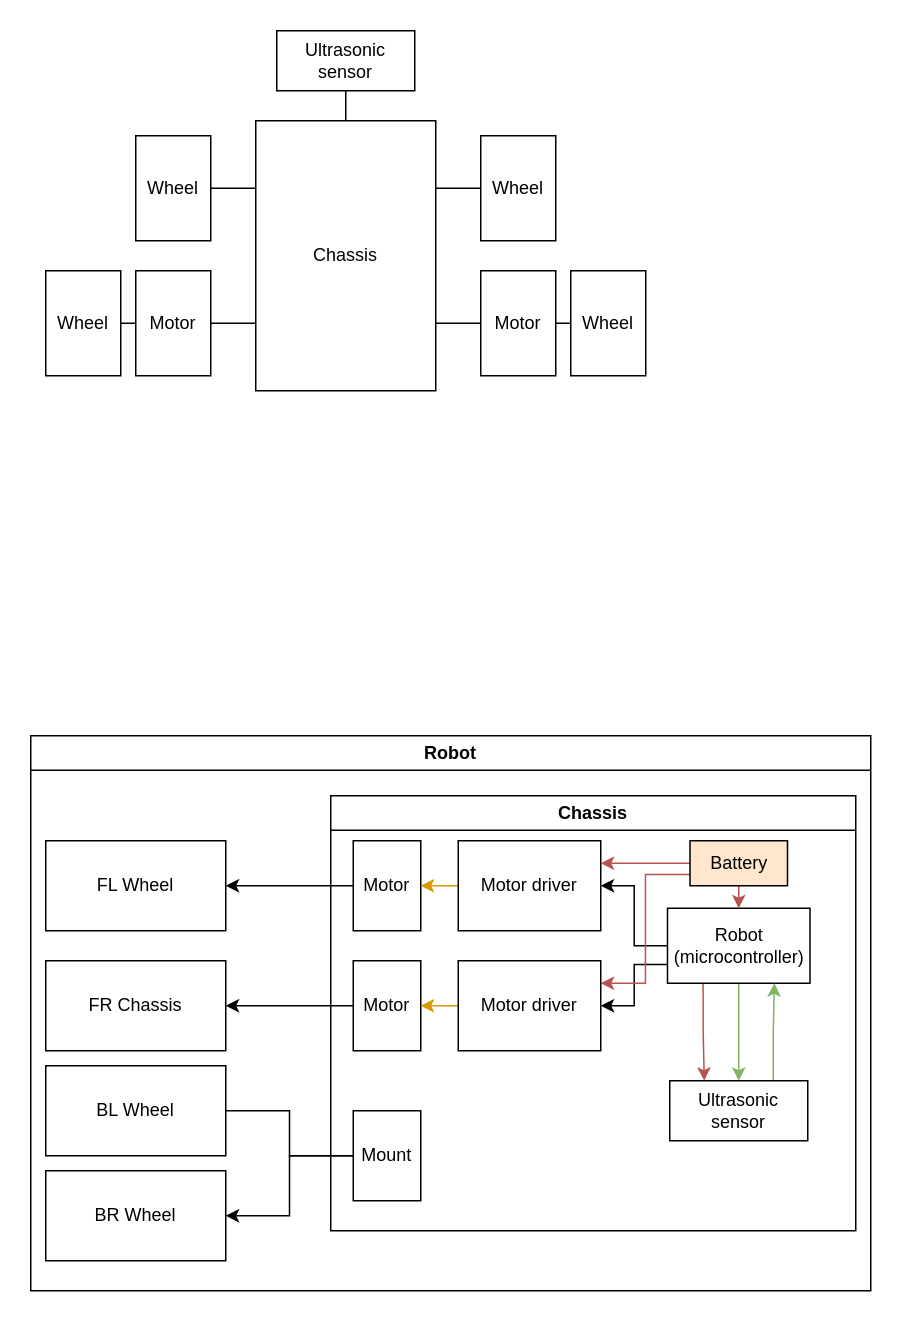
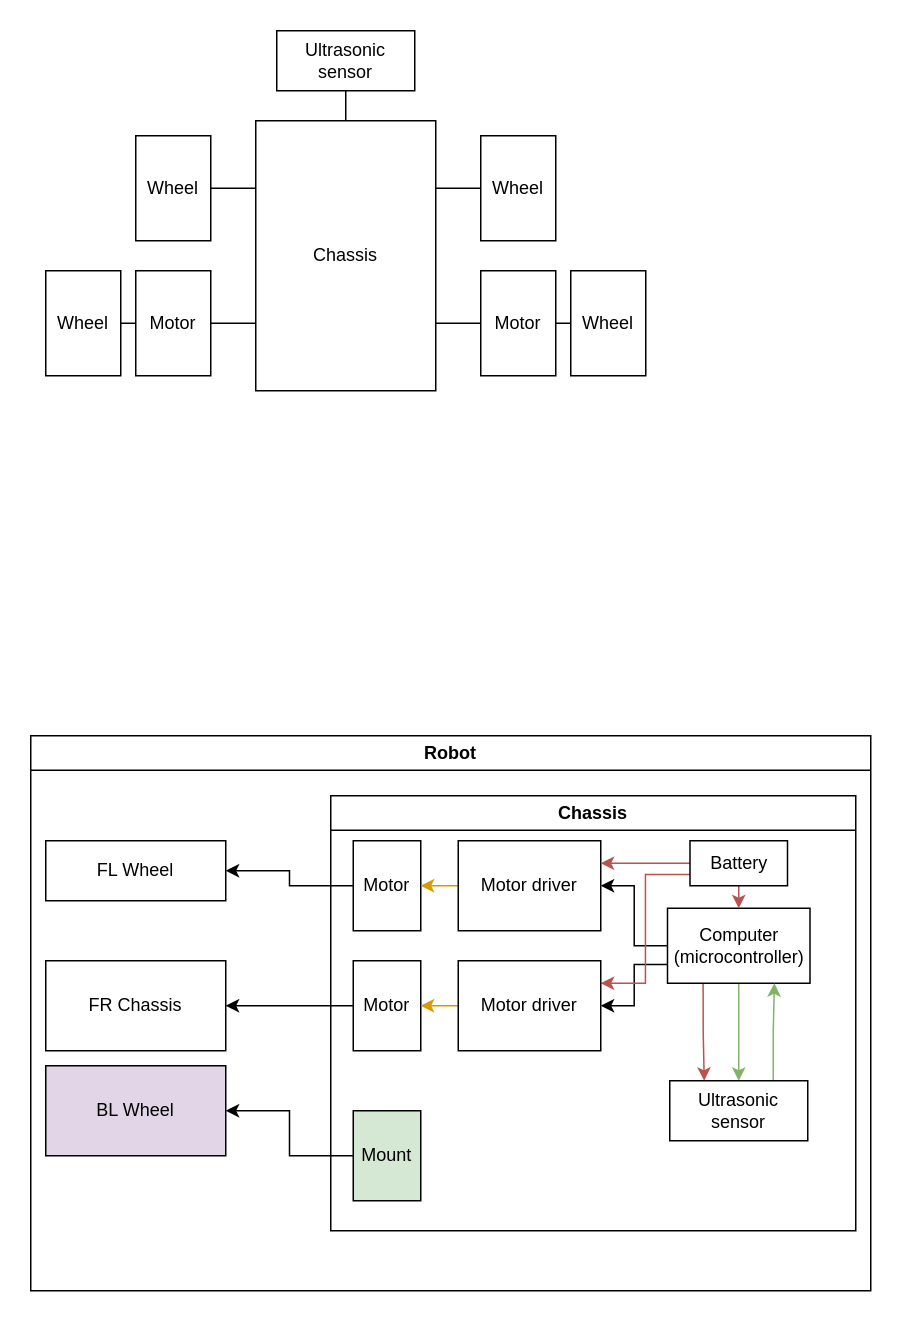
  <mxCell id="0" />
  <mxCell id="1" parent="0" />
  <mxCell id="2" value="Robot" style="swimlane;whiteSpace=wrap;html=1;points=[[0,0,0,0,0],[0,0.13,0,0,0],[0,0.17,0,0,0],[0,0.25,0,0,0],[0,0.33,0,0,0],[0,0.38,0,0,0],[0,0.5,0,0,0],[0,0.63,0,0,0],[0,0.67,0,0,0],[0,0.75,0,0,0],[0,0.83,0,0,0],[0,0.88,0,0,0],[0,1,0,0,0],[0.25,0,0,0,0],[0.25,1,0,0,0],[0.5,0,0,0,0],[0.5,1,0,0,0],[0.75,0,0,0,0],[0.75,1,0,0,0],[1,0,0,0,0],[1,0.25,0,0,0],[1,0.5,0,0,0],[1,0.75,0,0,0],[1,1,0,0,0]];" vertex="1" parent="1"><mxGeometry x="20" y="490" width="560" height="370" as="geometry"><mxRectangle x="10" y="50" width="80" height="30" as="alternateBounds" /></mxGeometry></mxCell>
  <mxCell id="3" value="Chassis" style="swimlane;whiteSpace=wrap;html=1;" vertex="1" parent="2"><mxGeometry x="200" y="40" width="350" height="290" as="geometry"><mxRectangle x="200" y="40" width="90" height="30" as="alternateBounds" /></mxGeometry></mxCell>
  <mxCell id="4" value="Motor" style="rounded=0;whiteSpace=wrap;html=1;" vertex="1" parent="3"><mxGeometry x="15" y="30" width="45" height="60" as="geometry" /></mxCell>
  <mxCell id="5" style="edgeStyle=orthogonalEdgeStyle;rounded=0;orthogonalLoop=1;jettySize=auto;html=1;exitX=0;exitY=0.5;exitDx=0;exitDy=0;entryX=1;entryY=0.5;entryDx=0;entryDy=0;fillColor=#ffe6cc;strokeColor=#d79b00;" edge="1" parent="3" source="6" target="4"><mxGeometry relative="1" as="geometry" /></mxCell>
  <mxCell id="6" value="Motor driver" style="rounded=0;whiteSpace=wrap;html=1;" vertex="1" parent="3"><mxGeometry x="85" y="30" width="95" height="60" as="geometry" /></mxCell>
  <mxCell id="7" style="edgeStyle=orthogonalEdgeStyle;rounded=0;orthogonalLoop=1;jettySize=auto;html=1;exitX=0.5;exitY=1;exitDx=0;exitDy=0;entryX=0.5;entryY=0;entryDx=0;entryDy=0;fillColor=#d5e8d4;strokeColor=#82b366;" edge="1" parent="3" source="11" target="17"><mxGeometry relative="1" as="geometry" /></mxCell>
  <mxCell id="8" style="edgeStyle=orthogonalEdgeStyle;rounded=0;orthogonalLoop=1;jettySize=auto;html=1;exitX=0;exitY=0.5;exitDx=0;exitDy=0;entryX=1;entryY=0.5;entryDx=0;entryDy=0;" edge="1" parent="3" source="11" target="6"><mxGeometry relative="1" as="geometry" /></mxCell>
  <mxCell id="9" style="edgeStyle=orthogonalEdgeStyle;rounded=0;orthogonalLoop=1;jettySize=auto;html=1;exitX=0;exitY=0.75;exitDx=0;exitDy=0;entryX=1;entryY=0.5;entryDx=0;entryDy=0;" edge="1" parent="3" source="11" target="20"><mxGeometry relative="1" as="geometry" /></mxCell>
  <mxCell id="10" style="edgeStyle=orthogonalEdgeStyle;rounded=0;orthogonalLoop=1;jettySize=auto;html=1;exitX=0.25;exitY=1;exitDx=0;exitDy=0;entryX=0.25;entryY=0;entryDx=0;entryDy=0;fillColor=#f8cecc;strokeColor=#b85450;" edge="1" parent="3" source="11" target="17"><mxGeometry relative="1" as="geometry" /></mxCell>
- <mxCell id="11" value="Robot (microcontroller)" style="rounded=0;whiteSpace=wrap;html=1;" vertex="1" parent="3"><mxGeometry x="224.5" y="75" width="95" height="50" as="geometry" /></mxCell>
+ <mxCell id="11" value="Computer (microcontroller)" style="rounded=0;whiteSpace=wrap;html=1;" vertex="1" parent="3"><mxGeometry x="224.5" y="75" width="95" height="50" as="geometry" /></mxCell>
  <mxCell id="12" style="edgeStyle=orthogonalEdgeStyle;rounded=0;orthogonalLoop=1;jettySize=auto;html=1;exitX=0;exitY=0.5;exitDx=0;exitDy=0;entryX=1;entryY=0.25;entryDx=0;entryDy=0;fillColor=#f8cecc;strokeColor=#b85450;" edge="1" parent="3" source="15" target="6"><mxGeometry relative="1" as="geometry" /></mxCell>
  <mxCell id="13" style="edgeStyle=orthogonalEdgeStyle;rounded=0;orthogonalLoop=1;jettySize=auto;html=1;exitX=0;exitY=0.75;exitDx=0;exitDy=0;entryX=1;entryY=0.25;entryDx=0;entryDy=0;fillColor=#f8cecc;strokeColor=#b85450;" edge="1" parent="3" source="15" target="20"><mxGeometry relative="1" as="geometry" /></mxCell>
  <mxCell id="14" style="edgeStyle=orthogonalEdgeStyle;rounded=0;orthogonalLoop=1;jettySize=auto;html=1;exitX=0.5;exitY=1;exitDx=0;exitDy=0;entryX=0.5;entryY=0;entryDx=0;entryDy=0;fillColor=#f8cecc;strokeColor=#b85450;" edge="1" parent="3" source="15" target="11"><mxGeometry relative="1" as="geometry" /></mxCell>
- <mxCell id="15" value="Battery" style="rounded=0;whiteSpace=wrap;html=1;fillColor=#ffe6cc;" vertex="1" parent="3"><mxGeometry x="239.5" y="30" width="65" height="30" as="geometry" /></mxCell>
+ <mxCell id="15" value="Battery" style="rounded=0;whiteSpace=wrap;html=1;" vertex="1" parent="3"><mxGeometry x="239.5" y="30" width="65" height="30" as="geometry" /></mxCell>
  <mxCell id="16" style="edgeStyle=orthogonalEdgeStyle;rounded=0;orthogonalLoop=1;jettySize=auto;html=1;exitX=0.75;exitY=0;exitDx=0;exitDy=0;entryX=0.75;entryY=1;entryDx=0;entryDy=0;fillColor=#d5e8d4;strokeColor=#82b366;" edge="1" parent="3" source="17" target="11"><mxGeometry relative="1" as="geometry" /></mxCell>
  <mxCell id="17" value="Ultrasonic sensor" style="rounded=0;whiteSpace=wrap;html=1;" vertex="1" parent="3"><mxGeometry x="226" y="190" width="92" height="40" as="geometry" /></mxCell>
  <mxCell id="18" value="Motor" style="rounded=0;whiteSpace=wrap;html=1;" vertex="1" parent="3"><mxGeometry x="15" y="110" width="45" height="60" as="geometry" /></mxCell>
  <mxCell id="19" style="edgeStyle=orthogonalEdgeStyle;rounded=0;orthogonalLoop=1;jettySize=auto;html=1;exitX=0;exitY=0.5;exitDx=0;exitDy=0;entryX=1;entryY=0.5;entryDx=0;entryDy=0;fillColor=#ffe6cc;strokeColor=#d79b00;" edge="1" parent="3" source="20" target="18"><mxGeometry relative="1" as="geometry" /></mxCell>
  <mxCell id="20" value="Motor driver" style="rounded=0;whiteSpace=wrap;html=1;" vertex="1" parent="3"><mxGeometry x="85" y="110" width="95" height="60" as="geometry" /></mxCell>
- <mxCell id="21" value="Mount" style="rounded=0;whiteSpace=wrap;html=1;" vertex="1" parent="3"><mxGeometry x="15" y="210" width="45" height="60" as="geometry" /></mxCell>
- <mxCell id="22" value="FL Wheel" style="rounded=0;whiteSpace=wrap;html=1;" vertex="1" parent="2"><mxGeometry x="10" y="70" width="120" height="60" as="geometry" /></mxCell>
+ <mxCell id="21" value="Mount" style="rounded=0;whiteSpace=wrap;html=1;fillColor=#d5e8d4;" vertex="1" parent="3"><mxGeometry x="15" y="210" width="45" height="60" as="geometry" /></mxCell>
+ <mxCell id="22" value="FL Wheel" style="rounded=0;whiteSpace=wrap;html=1;" vertex="1" parent="2"><mxGeometry x="10" y="70" width="120" height="40" as="geometry" /></mxCell>
  <mxCell id="23" value="FR Chassis" style="rounded=0;whiteSpace=wrap;html=1;" vertex="1" parent="2"><mxGeometry x="10" y="150" width="120" height="60" as="geometry" /></mxCell>
- <mxCell id="24" value="BL Wheel" style="rounded=0;whiteSpace=wrap;html=1;" vertex="1" parent="2"><mxGeometry x="10" y="220" width="120" height="60" as="geometry" /></mxCell>
- <mxCell id="25" value="BR Wheel" style="rounded=0;whiteSpace=wrap;html=1;" vertex="1" parent="2"><mxGeometry x="10" y="290" width="120" height="60" as="geometry" /></mxCell>
+ <mxCell id="24" value="BL Wheel" style="rounded=0;whiteSpace=wrap;html=1;fillColor=#e1d5e7;" vertex="1" parent="2"><mxGeometry x="10" y="220" width="120" height="60" as="geometry" /></mxCell>
  <mxCell id="26" style="edgeStyle=orthogonalEdgeStyle;rounded=0;orthogonalLoop=1;jettySize=auto;html=1;exitX=0;exitY=0.5;exitDx=0;exitDy=0;entryX=1;entryY=0.5;entryDx=0;entryDy=0;" edge="1" parent="2" source="4" target="22"><mxGeometry relative="1" as="geometry" /></mxCell>
  <mxCell id="27" style="edgeStyle=orthogonalEdgeStyle;rounded=0;orthogonalLoop=1;jettySize=auto;html=1;exitX=0;exitY=0.5;exitDx=0;exitDy=0;entryX=1;entryY=0.5;entryDx=0;entryDy=0;" edge="1" parent="2" source="18" target="23"><mxGeometry relative="1" as="geometry" /></mxCell>
- <mxCell id="28" style="edgeStyle=orthogonalEdgeStyle;rounded=0;orthogonalLoop=1;jettySize=auto;html=1;exitX=0;exitY=0.5;exitDx=0;exitDy=0;entryX=1;entryY=0.5;entryDx=0;entryDy=0;endArrow=none;" edge="1" parent="2" source="21" target="24"><mxGeometry relative="1" as="geometry" /></mxCell>
- <mxCell id="29" style="edgeStyle=orthogonalEdgeStyle;rounded=0;orthogonalLoop=1;jettySize=auto;html=1;exitX=0;exitY=0.5;exitDx=0;exitDy=0;entryX=1;entryY=0.5;entryDx=0;entryDy=0;" edge="1" parent="2" source="21" target="25"><mxGeometry relative="1" as="geometry" /></mxCell>
+ <mxCell id="28" style="edgeStyle=orthogonalEdgeStyle;rounded=0;orthogonalLoop=1;jettySize=auto;html=1;exitX=0;exitY=0.5;exitDx=0;exitDy=0;entryX=1;entryY=0.5;entryDx=0;entryDy=0;" edge="1" parent="2" source="21" target="24"><mxGeometry relative="1" as="geometry" /></mxCell>
  <mxCell id="30" style="edgeStyle=orthogonalEdgeStyle;rounded=0;orthogonalLoop=1;jettySize=auto;html=1;exitX=0.5;exitY=0;exitDx=0;exitDy=0;endArrow=none;endFill=0;" edge="1" parent="1" source="33" target="34"><mxGeometry relative="1" as="geometry" /></mxCell>
  <mxCell id="31" style="edgeStyle=orthogonalEdgeStyle;rounded=0;orthogonalLoop=1;jettySize=auto;html=1;exitX=1;exitY=0.25;exitDx=0;exitDy=0;entryX=0;entryY=0.5;entryDx=0;entryDy=0;endArrow=none;endFill=0;" edge="1" parent="1" source="33" target="39"><mxGeometry relative="1" as="geometry" /></mxCell>
  <mxCell id="32" style="edgeStyle=orthogonalEdgeStyle;rounded=0;orthogonalLoop=1;jettySize=auto;html=1;exitX=1;exitY=0.75;exitDx=0;exitDy=0;entryX=0;entryY=0.5;entryDx=0;entryDy=0;endArrow=none;endFill=0;" edge="1" parent="1" source="33" target="44"><mxGeometry relative="1" as="geometry" /></mxCell>
  <mxCell id="33" value="Chassis" style="rounded=0;whiteSpace=wrap;html=1;" vertex="1" parent="1"><mxGeometry x="170" y="80" width="120" height="180" as="geometry" /></mxCell>
  <mxCell id="34" value="Ultrasonic sensor" style="rounded=0;whiteSpace=wrap;html=1;" vertex="1" parent="1"><mxGeometry x="184" y="20" width="92" height="40" as="geometry" /></mxCell>
  <mxCell id="35" style="edgeStyle=orthogonalEdgeStyle;rounded=0;orthogonalLoop=1;jettySize=auto;html=1;exitX=1;exitY=0.5;exitDx=0;exitDy=0;entryX=0;entryY=0.25;entryDx=0;entryDy=0;endArrow=none;endFill=0;" edge="1" parent="1" source="36" target="33"><mxGeometry relative="1" as="geometry" /></mxCell>
  <mxCell id="36" value="Wheel" style="rounded=0;whiteSpace=wrap;html=1;" vertex="1" parent="1"><mxGeometry x="90" y="90" width="50" height="70" as="geometry" /></mxCell>
  <mxCell id="37" style="edgeStyle=orthogonalEdgeStyle;rounded=0;orthogonalLoop=1;jettySize=auto;html=1;exitX=1;exitY=0.5;exitDx=0;exitDy=0;entryX=0;entryY=0.5;entryDx=0;entryDy=0;endArrow=none;endFill=0;" edge="1" parent="1" source="38" target="42"><mxGeometry relative="1" as="geometry" /></mxCell>
  <mxCell id="38" value="Wheel" style="rounded=0;whiteSpace=wrap;html=1;" vertex="1" parent="1"><mxGeometry x="30" y="180" width="50" height="70" as="geometry" /></mxCell>
  <mxCell id="39" value="Wheel" style="rounded=0;whiteSpace=wrap;html=1;" vertex="1" parent="1"><mxGeometry x="320" y="90" width="50" height="70" as="geometry" /></mxCell>
  <mxCell id="40" value="Wheel" style="rounded=0;whiteSpace=wrap;html=1;" vertex="1" parent="1"><mxGeometry x="380" y="180" width="50" height="70" as="geometry" /></mxCell>
  <mxCell id="41" style="edgeStyle=orthogonalEdgeStyle;rounded=0;orthogonalLoop=1;jettySize=auto;html=1;exitX=1;exitY=0.5;exitDx=0;exitDy=0;entryX=0;entryY=0.75;entryDx=0;entryDy=0;endArrow=none;endFill=0;" edge="1" parent="1" source="42" target="33"><mxGeometry relative="1" as="geometry" /></mxCell>
  <mxCell id="42" value="Motor" style="rounded=0;whiteSpace=wrap;html=1;" vertex="1" parent="1"><mxGeometry x="90" y="180" width="50" height="70" as="geometry" /></mxCell>
  <mxCell id="43" style="edgeStyle=orthogonalEdgeStyle;rounded=0;orthogonalLoop=1;jettySize=auto;html=1;exitX=1;exitY=0.5;exitDx=0;exitDy=0;entryX=0;entryY=0.5;entryDx=0;entryDy=0;endArrow=none;endFill=0;" edge="1" parent="1" source="44" target="40"><mxGeometry relative="1" as="geometry" /></mxCell>
  <mxCell id="44" value="Motor" style="rounded=0;whiteSpace=wrap;html=1;" vertex="1" parent="1"><mxGeometry x="320" y="180" width="50" height="70" as="geometry" /></mxCell>
